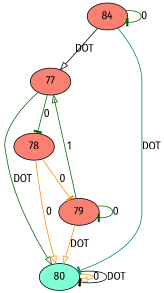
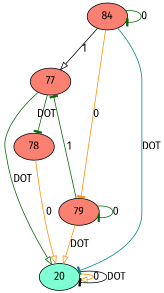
  digraph {
    fontname="Fira Sans"
    node [fillcolor=salmon fontname="Fira Sans" style=filled]
    edge [arrowhead=tee color=darkgreen fontname="Fira Sans"]
    77
    78
-   80 [fillcolor=aquamarine]
+   80 [fillcolor=aquamarine label=20]
    79
    n5 [label=84]
-   77 -> 78 [label=0]
+   77 -> 78 [label=DOT]
    77 -> 80 [arrowhead=onormal label=DOT]
    78 -> 80 [arrowhead=onormal color=darkorange label=0]
-   78 -> 79 [color=darkorange label=0]
+   n5 -> 79 [color=darkorange label=0]
    80 -> 80 [arrowhead=onormal color=darkorange label=0]
    80 -> 80 [color=black label=DOT]
-   79 -> 77 [arrowhead=onormal label=1]
+   79 -> 77 [label=1]
    79 -> 80 [arrowhead=onormal color=darkorange label=DOT]
    79 -> 79 [label=0]
-   n5 -> 77 [arrowhead=onormal color=black label=DOT]
+   n5 -> 77 [arrowhead=onormal color=black label=1]
    n5 -> 80 [color=teal label=DOT]
    n5 -> n5 [label=0]
  }
